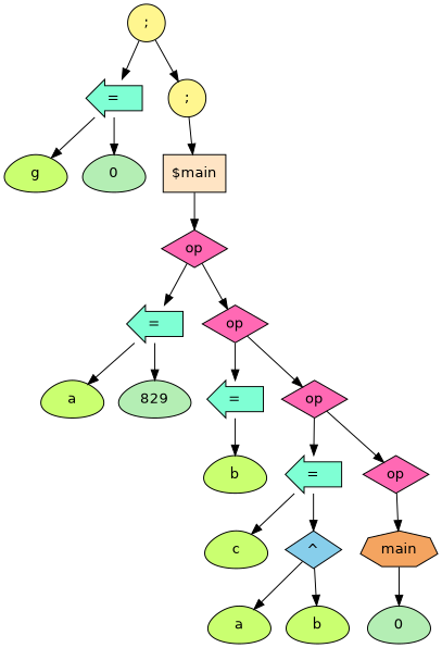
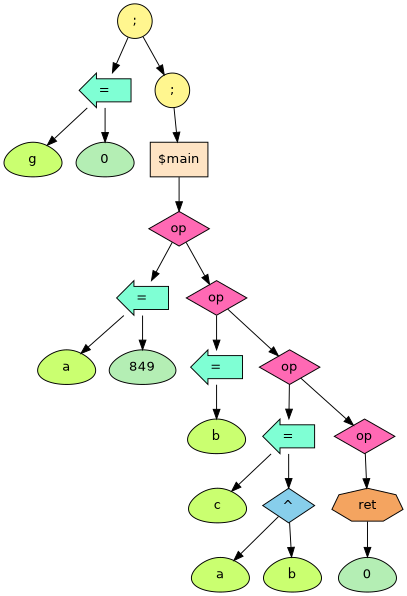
  digraph {
    fontname="DejaVu Sans"
    fontsize=50
    node [fillcolor=darkolivegreen1 fontname="DejaVu Sans" shape=egg style=filled]
    edge [fontname="DejaVu Sans"]
    n1 [fillcolor=khaki1 label=";" shape=circle]
    n2 [fillcolor=aquamarine label="=" shape=larrow]
    n3 [fillcolor=khaki1 label=";" shape=circle]
    n4 [label=g]
    n5 [fillcolor=darkseagreen2 label=0]
    n6 [fillcolor=bisque label="$main" shape=box]
    n7 [fillcolor=hotpink label=op shape=diamond]
    n8 [fillcolor=aquamarine label="=" shape=larrow]
    n9 [fillcolor=hotpink label=op shape=diamond]
    n10 [label=a]
-   n11 [fillcolor=darkseagreen2 label=829]
+   n11 [fillcolor=darkseagreen2 label=849]
    n12 [fillcolor=aquamarine label="=" shape=larrow]
    n13 [fillcolor=hotpink label=op shape=diamond]
    n14 [label=b]
    n15 [fillcolor=aquamarine label="=" shape=larrow]
    n16 [fillcolor=hotpink label=op shape=diamond]
    n17 [label=c]
    n18 [fillcolor=skyblue label="^" shape=diamond]
-   n19 [fillcolor=sandybrown label=main shape=septagon]
+   n19 [fillcolor=sandybrown label=ret shape=septagon]
    n20 [label=a]
    n21 [label=b]
    n22 [fillcolor=darkseagreen2 label=0]
    n1 -> n2
    n1 -> n3
    n2 -> n4
    n2 -> n5
    n3 -> n6
    n6 -> n7
    n7 -> n8
    n7 -> n9
    n8 -> n10
    n8 -> n11
    n9 -> n12
    n9 -> n13
    n12 -> n14
    n13 -> n15
    n13 -> n16
    n15 -> n17
    n15 -> n18
    n16 -> n19
    n18 -> n20
    n18 -> n21
    n19 -> n22
  }
